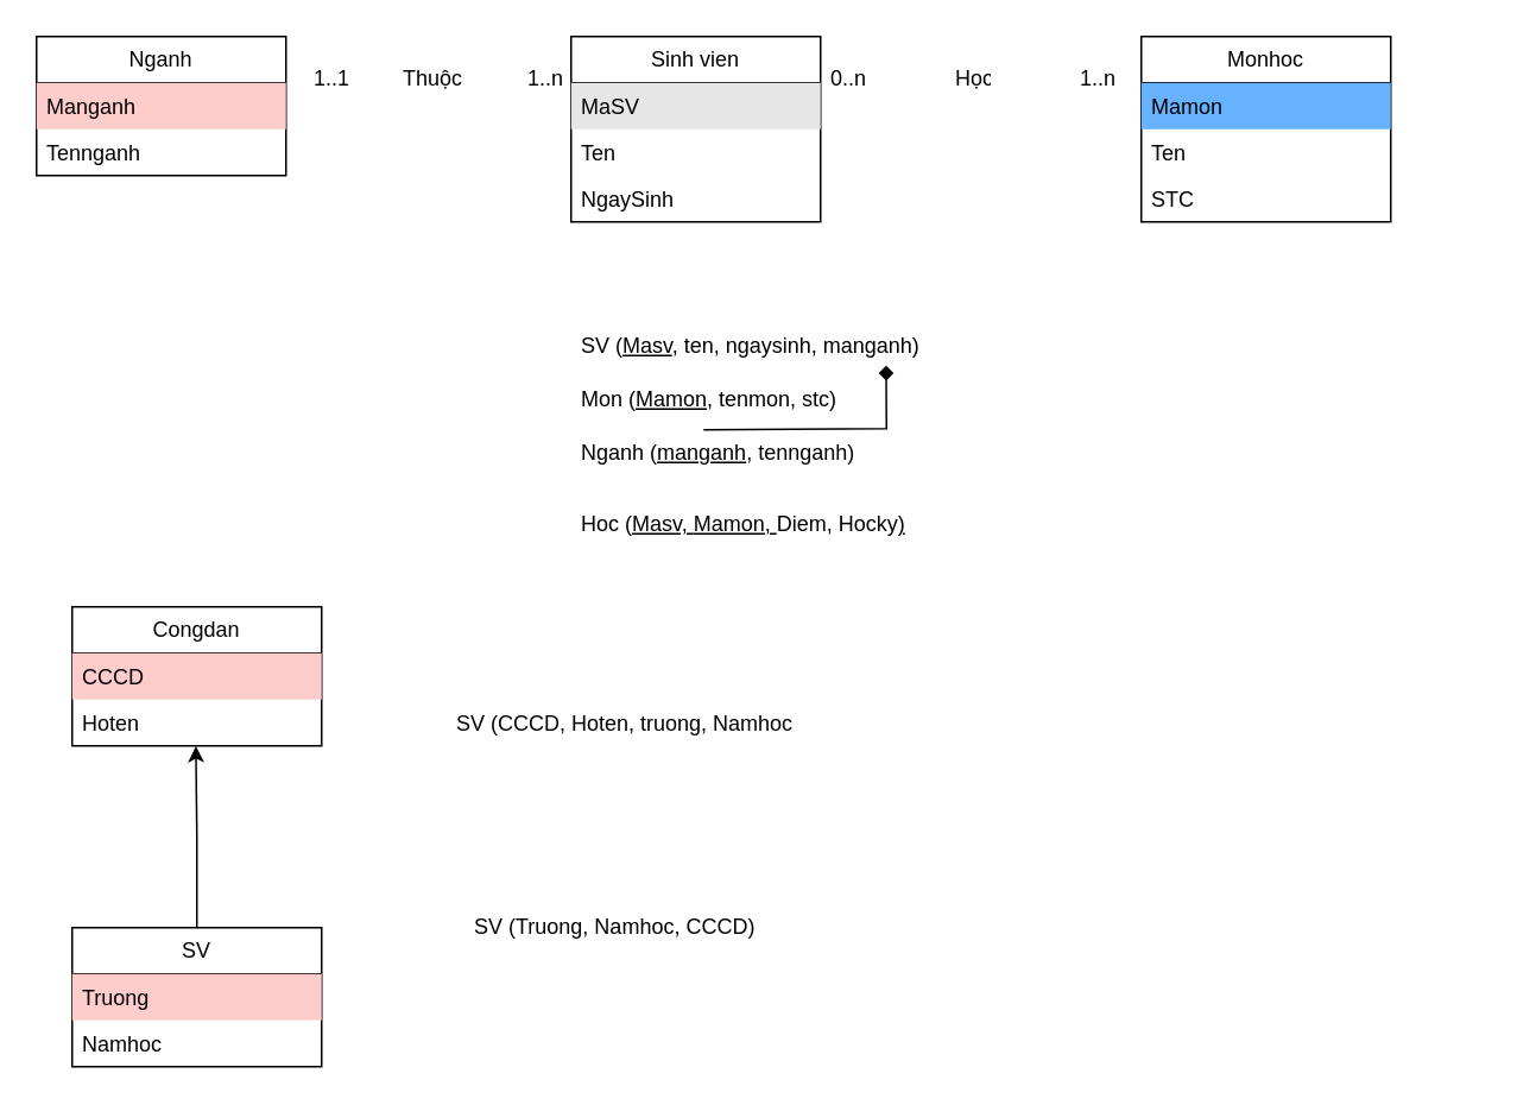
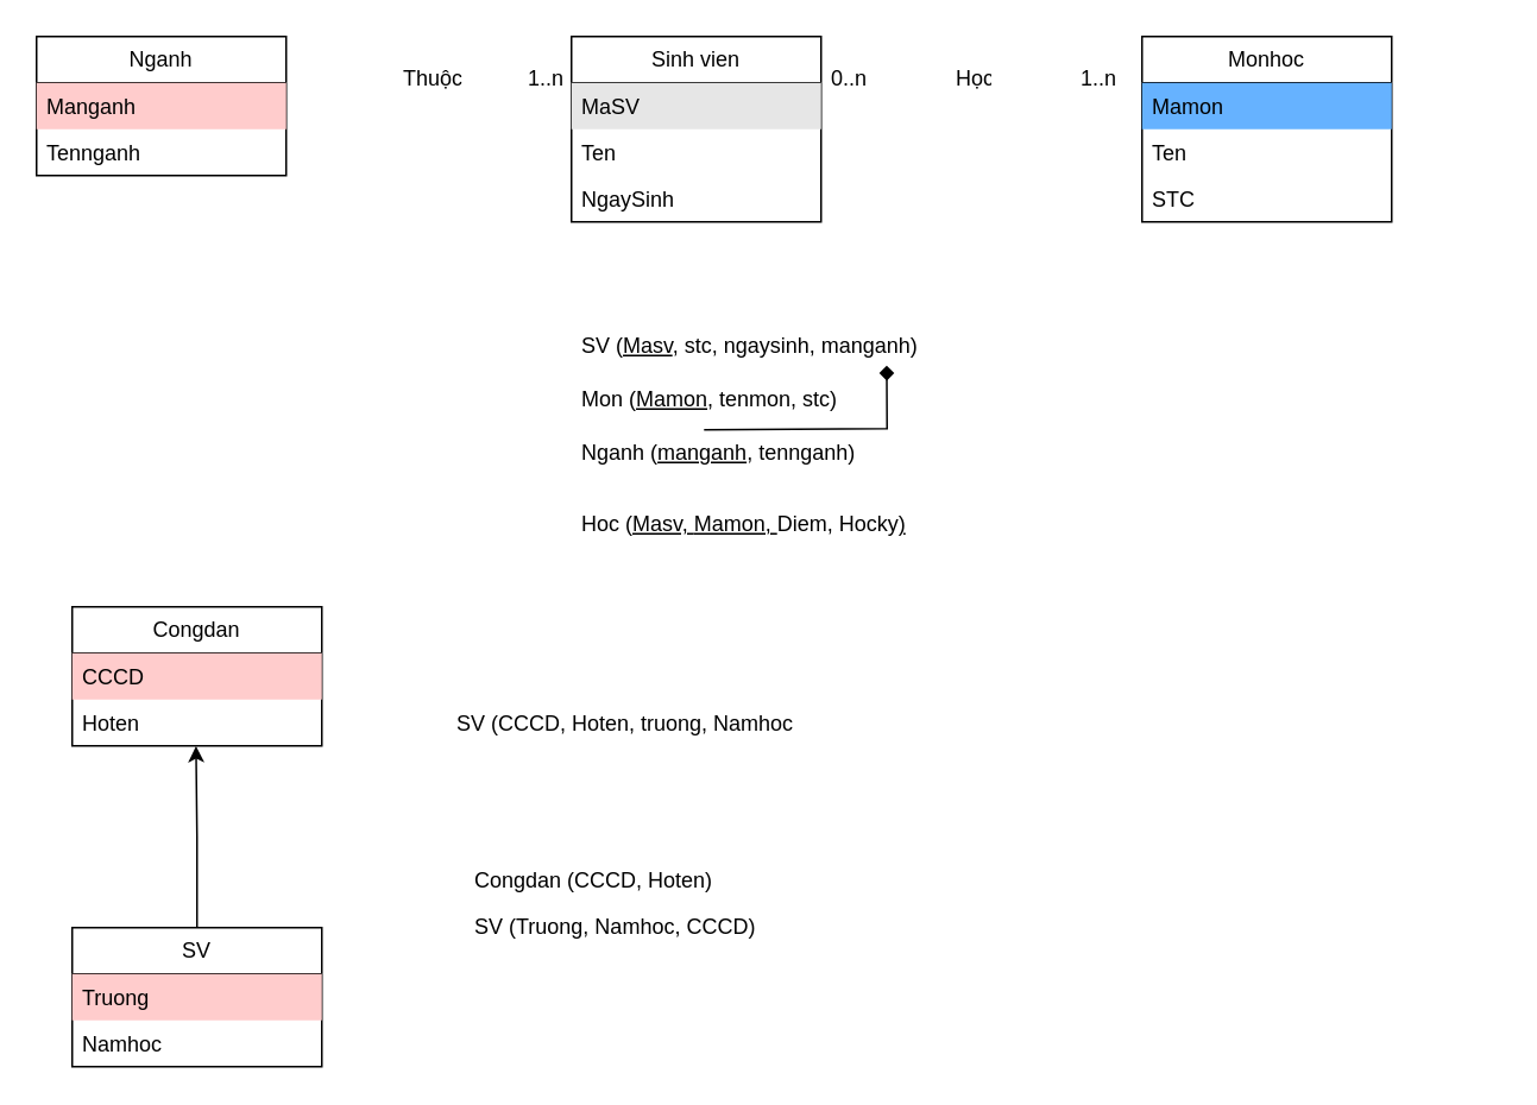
  <mxCell id="0" />
  <mxCell id="1" parent="0" />
  <mxCell id="2" value="Sinh vien" style="swimlane;fontStyle=0;childLayout=stackLayout;horizontal=1;startSize=26;fillColor=none;horizontalStack=0;resizeParent=1;resizeParentMax=0;resizeLast=0;collapsible=1;marginBottom=0;whiteSpace=wrap;html=1;" parent="1" vertex="1"><mxGeometry x="320" y="20" width="140" height="104" as="geometry" /></mxCell>
  <mxCell id="3" value="MaSV" style="text;strokeColor=none;fillColor=#E6E6E6;align=left;verticalAlign=top;spacingLeft=4;spacingRight=4;overflow=hidden;rotatable=0;points=[[0,0.5],[1,0.5]];portConstraint=eastwest;whiteSpace=wrap;html=1;" parent="2" vertex="1"><mxGeometry y="26" width="140" height="26" as="geometry" /></mxCell>
  <mxCell id="4" value="Ten" style="text;strokeColor=none;fillColor=none;align=left;verticalAlign=top;spacingLeft=4;spacingRight=4;overflow=hidden;rotatable=0;points=[[0,0.5],[1,0.5]];portConstraint=eastwest;whiteSpace=wrap;html=1;" parent="2" vertex="1"><mxGeometry y="52" width="140" height="26" as="geometry" /></mxCell>
  <mxCell id="5" value="NgaySinh" style="text;strokeColor=none;fillColor=none;align=left;verticalAlign=top;spacingLeft=4;spacingRight=4;overflow=hidden;rotatable=0;points=[[0,0.5],[1,0.5]];portConstraint=eastwest;whiteSpace=wrap;html=1;" parent="2" vertex="1"><mxGeometry y="78" width="140" height="26" as="geometry" /></mxCell>
  <mxCell id="6" value="Monhoc" style="swimlane;fontStyle=0;childLayout=stackLayout;horizontal=1;startSize=26;fillColor=none;horizontalStack=0;resizeParent=1;resizeParentMax=0;resizeLast=0;collapsible=1;marginBottom=0;whiteSpace=wrap;html=1;" parent="1" vertex="1"><mxGeometry x="640" y="20" width="140" height="104" as="geometry" /></mxCell>
  <mxCell id="7" value="Mamon" style="text;strokeColor=none;fillColor=#66B2FF;align=left;verticalAlign=top;spacingLeft=4;spacingRight=4;overflow=hidden;rotatable=0;points=[[0,0.5],[1,0.5]];portConstraint=eastwest;whiteSpace=wrap;html=1;" parent="6" vertex="1"><mxGeometry y="26" width="140" height="26" as="geometry" /></mxCell>
  <mxCell id="8" value="Ten" style="text;strokeColor=none;fillColor=none;align=left;verticalAlign=top;spacingLeft=4;spacingRight=4;overflow=hidden;rotatable=0;points=[[0,0.5],[1,0.5]];portConstraint=eastwest;whiteSpace=wrap;html=1;" parent="6" vertex="1"><mxGeometry y="52" width="140" height="26" as="geometry" /></mxCell>
  <mxCell id="9" value="STC" style="text;strokeColor=none;fillColor=none;align=left;verticalAlign=top;spacingLeft=4;spacingRight=4;overflow=hidden;rotatable=0;points=[[0,0.5],[1,0.5]];portConstraint=eastwest;whiteSpace=wrap;html=1;" parent="6" vertex="1"><mxGeometry y="78" width="140" height="26" as="geometry" /></mxCell>
  <mxCell id="10" value="0..n" style="text;strokeColor=none;fillColor=none;align=left;verticalAlign=top;spacingLeft=4;spacingRight=4;overflow=hidden;rotatable=0;points=[[0,0.5],[1,0.5]];portConstraint=eastwest;whiteSpace=wrap;html=1;" parent="1" vertex="1"><mxGeometry x="460" y="30" width="30" height="26" as="geometry" /></mxCell>
  <mxCell id="11" value="1..n" style="text;strokeColor=none;fillColor=none;align=left;verticalAlign=top;spacingLeft=4;spacingRight=4;overflow=hidden;rotatable=0;points=[[0,0.5],[1,0.5]];portConstraint=eastwest;whiteSpace=wrap;html=1;" parent="1" vertex="1"><mxGeometry x="600" y="30" width="30" height="26" as="geometry" /></mxCell>
  <mxCell id="12" value="Học" style="text;strokeColor=none;fillColor=none;align=left;verticalAlign=top;spacingLeft=4;spacingRight=4;overflow=hidden;rotatable=0;points=[[0,0.5],[1,0.5]];portConstraint=eastwest;whiteSpace=wrap;html=1;" parent="1" vertex="1"><mxGeometry x="530" y="30" width="30" height="26" as="geometry" /></mxCell>
  <mxCell id="13" value="Nganh" style="swimlane;fontStyle=0;childLayout=stackLayout;horizontal=1;startSize=26;fillColor=none;horizontalStack=0;resizeParent=1;resizeParentMax=0;resizeLast=0;collapsible=1;marginBottom=0;whiteSpace=wrap;html=1;" parent="1" vertex="1"><mxGeometry x="20" y="20" width="140" height="78" as="geometry" /></mxCell>
  <mxCell id="14" value="Manganh" style="text;strokeColor=none;fillColor=#FFCCCC;align=left;verticalAlign=top;spacingLeft=4;spacingRight=4;overflow=hidden;rotatable=0;points=[[0,0.5],[1,0.5]];portConstraint=eastwest;whiteSpace=wrap;html=1;" parent="13" vertex="1"><mxGeometry y="26" width="140" height="26" as="geometry" /></mxCell>
  <mxCell id="15" value="Tennganh" style="text;strokeColor=none;fillColor=none;align=left;verticalAlign=top;spacingLeft=4;spacingRight=4;overflow=hidden;rotatable=0;points=[[0,0.5],[1,0.5]];portConstraint=eastwest;whiteSpace=wrap;html=1;" parent="13" vertex="1"><mxGeometry y="52" width="140" height="26" as="geometry" /></mxCell>
  <mxCell id="16" value="1..n" style="text;strokeColor=none;fillColor=none;align=left;verticalAlign=top;spacingLeft=4;spacingRight=4;overflow=hidden;rotatable=0;points=[[0,0.5],[1,0.5]];portConstraint=eastwest;whiteSpace=wrap;html=1;" parent="1" vertex="1"><mxGeometry x="290" y="30" width="30" height="26" as="geometry" /></mxCell>
  <mxCell id="17" value="Thuộc" style="text;strokeColor=none;fillColor=none;align=left;verticalAlign=top;spacingLeft=4;spacingRight=4;overflow=hidden;rotatable=0;points=[[0,0.5],[1,0.5]];portConstraint=eastwest;whiteSpace=wrap;html=1;" parent="1" vertex="1"><mxGeometry x="220" y="30" width="50" height="26" as="geometry" /></mxCell>
- <mxCell id="18" value="1..1" style="text;strokeColor=none;fillColor=none;align=left;verticalAlign=top;spacingLeft=4;spacingRight=4;overflow=hidden;rotatable=0;points=[[0,0.5],[1,0.5]];portConstraint=eastwest;whiteSpace=wrap;html=1;" parent="1" vertex="1"><mxGeometry x="170" y="30" width="30" height="26" as="geometry" /></mxCell>
- <mxCell id="19" value="SV (&lt;u&gt;Masv&lt;/u&gt;, ten, ngaysinh, manganh)" style="text;strokeColor=none;fillColor=none;align=left;verticalAlign=top;spacingLeft=4;spacingRight=4;overflow=hidden;rotatable=0;points=[[0,0.5],[1,0.5]];portConstraint=eastwest;whiteSpace=wrap;html=1;" parent="1" vertex="1"><mxGeometry x="320" y="180" width="520" height="26" as="geometry" /></mxCell>
+ <mxCell id="19" value="SV (&lt;u&gt;Masv&lt;/u&gt;, stc, ngaysinh, manganh)" style="text;strokeColor=none;fillColor=none;align=left;verticalAlign=top;spacingLeft=4;spacingRight=4;overflow=hidden;rotatable=0;points=[[0,0.5],[1,0.5]];portConstraint=eastwest;whiteSpace=wrap;html=1;" parent="1" vertex="1"><mxGeometry x="320" y="180" width="520" height="26" as="geometry" /></mxCell>
  <mxCell id="20" value="Mon (&lt;u&gt;Mamon&lt;/u&gt;, tenmon, stc)" style="text;strokeColor=none;fillColor=none;align=left;verticalAlign=top;spacingLeft=4;spacingRight=4;overflow=hidden;rotatable=0;points=[[0,0.5],[1,0.5]];portConstraint=eastwest;whiteSpace=wrap;html=1;" parent="1" vertex="1"><mxGeometry x="320" y="210" width="520" height="26" as="geometry" /></mxCell>
  <mxCell id="21" value="Nganh (&lt;u&gt;manganh&lt;/u&gt;, tennganh)" style="text;strokeColor=none;fillColor=none;align=left;verticalAlign=top;spacingLeft=4;spacingRight=4;overflow=hidden;rotatable=0;points=[[0,0.5],[1,0.5]];portConstraint=eastwest;whiteSpace=wrap;html=1;" parent="1" vertex="1"><mxGeometry x="320" y="240" width="520" height="26" as="geometry" /></mxCell>
  <mxCell id="22" value="Hoc (&lt;u&gt;Masv,&amp;nbsp;&lt;/u&gt;&lt;u&gt;Mamon, &lt;/u&gt;Diem, Hocky&lt;u&gt;)&lt;/u&gt;" style="text;strokeColor=none;fillColor=none;align=left;verticalAlign=top;spacingLeft=4;spacingRight=4;overflow=hidden;rotatable=0;points=[[0,0.5],[1,0.5]];portConstraint=eastwest;whiteSpace=wrap;html=1;" parent="1" vertex="1"><mxGeometry x="320" y="280" width="520" height="26" as="geometry" /></mxCell>
  <mxCell id="23" value="" style="endArrow=diamond;html=1;rounded=0;exitX=0.143;exitY=0.026;exitDx=0;exitDy=0;exitPerimeter=0;entryX=0.34;entryY=0.949;entryDx=0;entryDy=0;entryPerimeter=0;" parent="1" source="21" target="19" edge="1"><mxGeometry width="50" height="50" relative="1" as="geometry"><mxPoint x="420" y="120" as="sourcePoint" /><mxPoint x="470" y="70" as="targetPoint" /><Array as="points"><mxPoint x="497" y="240" /></Array></mxGeometry></mxCell>
  <mxCell id="24" value="Congdan" style="swimlane;fontStyle=0;childLayout=stackLayout;horizontal=1;startSize=26;fillColor=none;horizontalStack=0;resizeParent=1;resizeParentMax=0;resizeLast=0;collapsible=1;marginBottom=0;whiteSpace=wrap;html=1;" parent="1" vertex="1"><mxGeometry x="40" y="340" width="140" height="78" as="geometry" /></mxCell>
  <mxCell id="25" value="CCCD" style="text;strokeColor=none;fillColor=#FFCCCC;align=left;verticalAlign=top;spacingLeft=4;spacingRight=4;overflow=hidden;rotatable=0;points=[[0,0.5],[1,0.5]];portConstraint=eastwest;whiteSpace=wrap;html=1;" parent="24" vertex="1"><mxGeometry y="26" width="140" height="26" as="geometry" /></mxCell>
  <mxCell id="26" value="Hoten" style="text;strokeColor=none;fillColor=none;align=left;verticalAlign=top;spacingLeft=4;spacingRight=4;overflow=hidden;rotatable=0;points=[[0,0.5],[1,0.5]];portConstraint=eastwest;whiteSpace=wrap;html=1;" parent="24" vertex="1"><mxGeometry y="52" width="140" height="26" as="geometry" /></mxCell>
  <mxCell id="27" value="SV" style="swimlane;fontStyle=0;childLayout=stackLayout;horizontal=1;startSize=26;fillColor=none;horizontalStack=0;resizeParent=1;resizeParentMax=0;resizeLast=0;collapsible=1;marginBottom=0;whiteSpace=wrap;html=1;" parent="1" vertex="1"><mxGeometry x="40" y="520" width="140" height="78" as="geometry" /></mxCell>
  <mxCell id="28" value="Truong" style="text;strokeColor=none;fillColor=#FFCCCC;align=left;verticalAlign=top;spacingLeft=4;spacingRight=4;overflow=hidden;rotatable=0;points=[[0,0.5],[1,0.5]];portConstraint=eastwest;whiteSpace=wrap;html=1;" parent="27" vertex="1"><mxGeometry y="26" width="140" height="26" as="geometry" /></mxCell>
  <mxCell id="29" value="Namhoc" style="text;strokeColor=none;fillColor=none;align=left;verticalAlign=top;spacingLeft=4;spacingRight=4;overflow=hidden;rotatable=0;points=[[0,0.5],[1,0.5]];portConstraint=eastwest;whiteSpace=wrap;html=1;" parent="27" vertex="1"><mxGeometry y="52" width="140" height="26" as="geometry" /></mxCell>
  <mxCell id="30" style="edgeStyle=orthogonalEdgeStyle;rounded=0;orthogonalLoop=1;jettySize=auto;html=1;entryX=0.496;entryY=1.007;entryDx=0;entryDy=0;entryPerimeter=0;" parent="1" source="27" target="26" edge="1"><mxGeometry relative="1" as="geometry" /></mxCell>
  <mxCell id="31" value="SV (CCCD, Hoten, truong, Namhoc" style="text;strokeColor=none;fillColor=none;align=left;verticalAlign=top;spacingLeft=4;spacingRight=4;overflow=hidden;rotatable=0;points=[[0,0.5],[1,0.5]];portConstraint=eastwest;whiteSpace=wrap;html=1;" parent="1" vertex="1"><mxGeometry x="250" y="392" width="520" height="26" as="geometry" /></mxCell>
+ <mxCell id="32" value="Congdan (CCCD, Hoten)" style="text;strokeColor=none;fillColor=none;align=left;verticalAlign=top;spacingLeft=4;spacingRight=4;overflow=hidden;rotatable=0;points=[[0,0.5],[1,0.5]];portConstraint=eastwest;whiteSpace=wrap;html=1;" parent="1" vertex="1"><mxGeometry x="260" y="480" width="520" height="26" as="geometry" /></mxCell>
  <mxCell id="33" value="SV (Truong, Namhoc, CCCD)" style="text;strokeColor=none;fillColor=none;align=left;verticalAlign=top;spacingLeft=4;spacingRight=4;overflow=hidden;rotatable=0;points=[[0,0.5],[1,0.5]];portConstraint=eastwest;whiteSpace=wrap;html=1;" parent="1" vertex="1"><mxGeometry x="260" y="506" width="520" height="26" as="geometry" /></mxCell>
